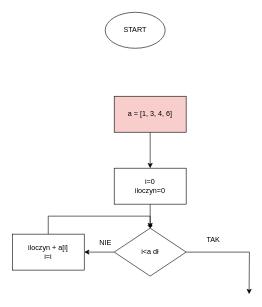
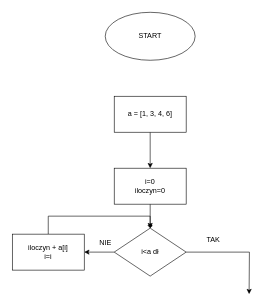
  <mxCell id="0" />
  <mxCell id="1" parent="0" />
- <mxCell id="2" value="START" style="ellipse;whiteSpace=wrap;html=1;" vertex="1" parent="1"><mxGeometry x="175" y="20" width="100" height="60" as="geometry" /></mxCell>
+ <mxCell id="2" value="START" style="ellipse;whiteSpace=wrap;html=1;" vertex="1" parent="1"><mxGeometry x="175" y="20" width="150" height="80" as="geometry" /></mxCell>
  <mxCell id="3" style="edgeStyle=orthogonalEdgeStyle;rounded=0;orthogonalLoop=1;jettySize=auto;html=1;exitX=0.5;exitY=1;exitDx=0;exitDy=0;entryX=0.5;entryY=0;entryDx=0;entryDy=0;" edge="1" parent="1" source="4" target="6"><mxGeometry relative="1" as="geometry" /></mxCell>
- <mxCell id="4" value="a = [1, 3, 4, 6]" style="rounded=0;whiteSpace=wrap;html=1;fillColor=#f8cecc;" vertex="1" parent="1"><mxGeometry x="190" y="160" width="120" height="60" as="geometry" /></mxCell>
+ <mxCell id="4" value="a = [1, 3, 4, 6]" style="rounded=0;whiteSpace=wrap;html=1;" vertex="1" parent="1"><mxGeometry x="190" y="160" width="120" height="60" as="geometry" /></mxCell>
  <mxCell id="5" style="edgeStyle=orthogonalEdgeStyle;rounded=0;orthogonalLoop=1;jettySize=auto;html=1;exitX=0.5;exitY=1;exitDx=0;exitDy=0;entryX=0.5;entryY=0;entryDx=0;entryDy=0;endArrow=diamond;" edge="1" parent="1" source="6" target="9"><mxGeometry relative="1" as="geometry" /></mxCell>
  <mxCell id="6" value="&lt;div&gt;i=0&lt;/div&gt;&lt;div&gt;iloczyn=0&lt;br&gt;&lt;/div&gt;" style="rounded=0;whiteSpace=wrap;html=1;" vertex="1" parent="1"><mxGeometry x="190" y="280" width="120" height="60" as="geometry" /></mxCell>
  <mxCell id="7" style="edgeStyle=orthogonalEdgeStyle;rounded=0;orthogonalLoop=1;jettySize=auto;html=1;exitX=0;exitY=0.5;exitDx=0;exitDy=0;entryX=1;entryY=0.5;entryDx=0;entryDy=0;" edge="1" parent="1" source="9" target="11"><mxGeometry relative="1" as="geometry" /></mxCell>
  <mxCell id="8" style="edgeStyle=orthogonalEdgeStyle;rounded=0;orthogonalLoop=1;jettySize=auto;html=1;exitX=1;exitY=0.5;exitDx=0;exitDy=0;" edge="1" parent="1" source="9"><mxGeometry relative="1" as="geometry"><mxPoint x="415" y="490" as="targetPoint" /></mxGeometry></mxCell>
  <mxCell id="9" value="i&amp;lt;a dł" style="rhombus;whiteSpace=wrap;html=1;" vertex="1" parent="1"><mxGeometry x="190" y="380" width="120" height="80" as="geometry" /></mxCell>
  <mxCell id="10" style="edgeStyle=orthogonalEdgeStyle;rounded=0;orthogonalLoop=1;jettySize=auto;html=1;exitX=0.5;exitY=0;exitDx=0;exitDy=0;entryX=0.5;entryY=0;entryDx=0;entryDy=0;" edge="1" parent="1" source="11" target="9"><mxGeometry relative="1" as="geometry" /></mxCell>
  <mxCell id="11" value="&lt;div&gt;iloczyn + a[i]&lt;/div&gt;&lt;div&gt;i=i&lt;br&gt;&lt;/div&gt;" style="rounded=0;whiteSpace=wrap;html=1;" vertex="1" parent="1"><mxGeometry x="20" y="390" width="120" height="60" as="geometry" /></mxCell>
  <mxCell id="12" value="NIE" style="text;html=1;align=center;verticalAlign=middle;resizable=0;points=[];autosize=1;strokeColor=none;fillColor=none;" vertex="1" parent="1"><mxGeometry x="155" y="390" width="40" height="30" as="geometry" /></mxCell>
  <mxCell id="13" value="TAK" style="text;html=1;align=center;verticalAlign=middle;resizable=0;points=[];autosize=1;strokeColor=none;fillColor=none;" vertex="1" parent="1"><mxGeometry x="335" y="385" width="40" height="30" as="geometry" /></mxCell>
